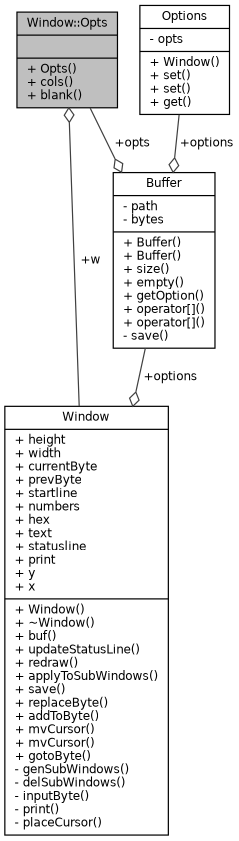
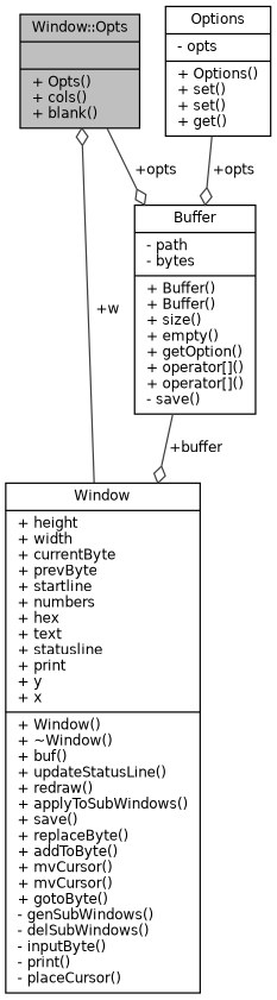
  digraph {
    node [color=black fontname=Helvetica fontsize=10 shape=record]
    edge [arrowhead=odiamond color=grey25 fontname=Helvetica fontsize=10 labelfontname=Helvetica labelfontsize=10 style=solid]
    n1 [fillcolor=grey75 fontcolor=black height=0.2 label="{Window::Opts\n||+ Opts()\l+ cols()\l+ blank()\l}" style=filled width=0.4]
    n2 [height=0.2 label="{Buffer\n|- path\l- bytes\l|+ Buffer()\l+ Buffer()\l+ size()\l+ empty()\l+ getOption()\l+ operator[]()\l+ operator[]()\l- save()\l}" width=0.4]
    n3 [height=0.2 label="{Window\n|+ height\l+ width\l+ currentByte\l+ prevByte\l+ startline\l+ numbers\l+ hex\l+ text\l+ statusline\l+ print\l+ y\l+ x\l|+ Window()\l+ ~Window()\l+ buf()\l+ updateStatusLine()\l+ redraw()\l+ applyToSubWindows()\l+ save()\l+ replaceByte()\l+ addToByte()\l+ mvCursor()\l+ mvCursor()\l+ gotoByte()\l- genSubWindows()\l- delSubWindows()\l- inputByte()\l- print()\l- placeCursor()\l}" width=0.4]
-   n4 [height=0.2 label="{Options\n|- opts\l|+ Window()\l+ set()\l+ set()\l+ get()\l}" width=0.4]
+   n4 [height=0.2 label="{Options\n|- opts\l|+ Options()\l+ set()\l+ set()\l+ get()\l}" width=0.4]
    n1 -> n2 [label=" +opts"]
-   n2 -> n3 [label=" +options"]
+   n2 -> n3 [label=" +buffer"]
    n3 -> n1 [label=" +w"]
-   n4 -> n2 [label=" +options"]
+   n4 -> n2 [label=" +opts"]
  }
